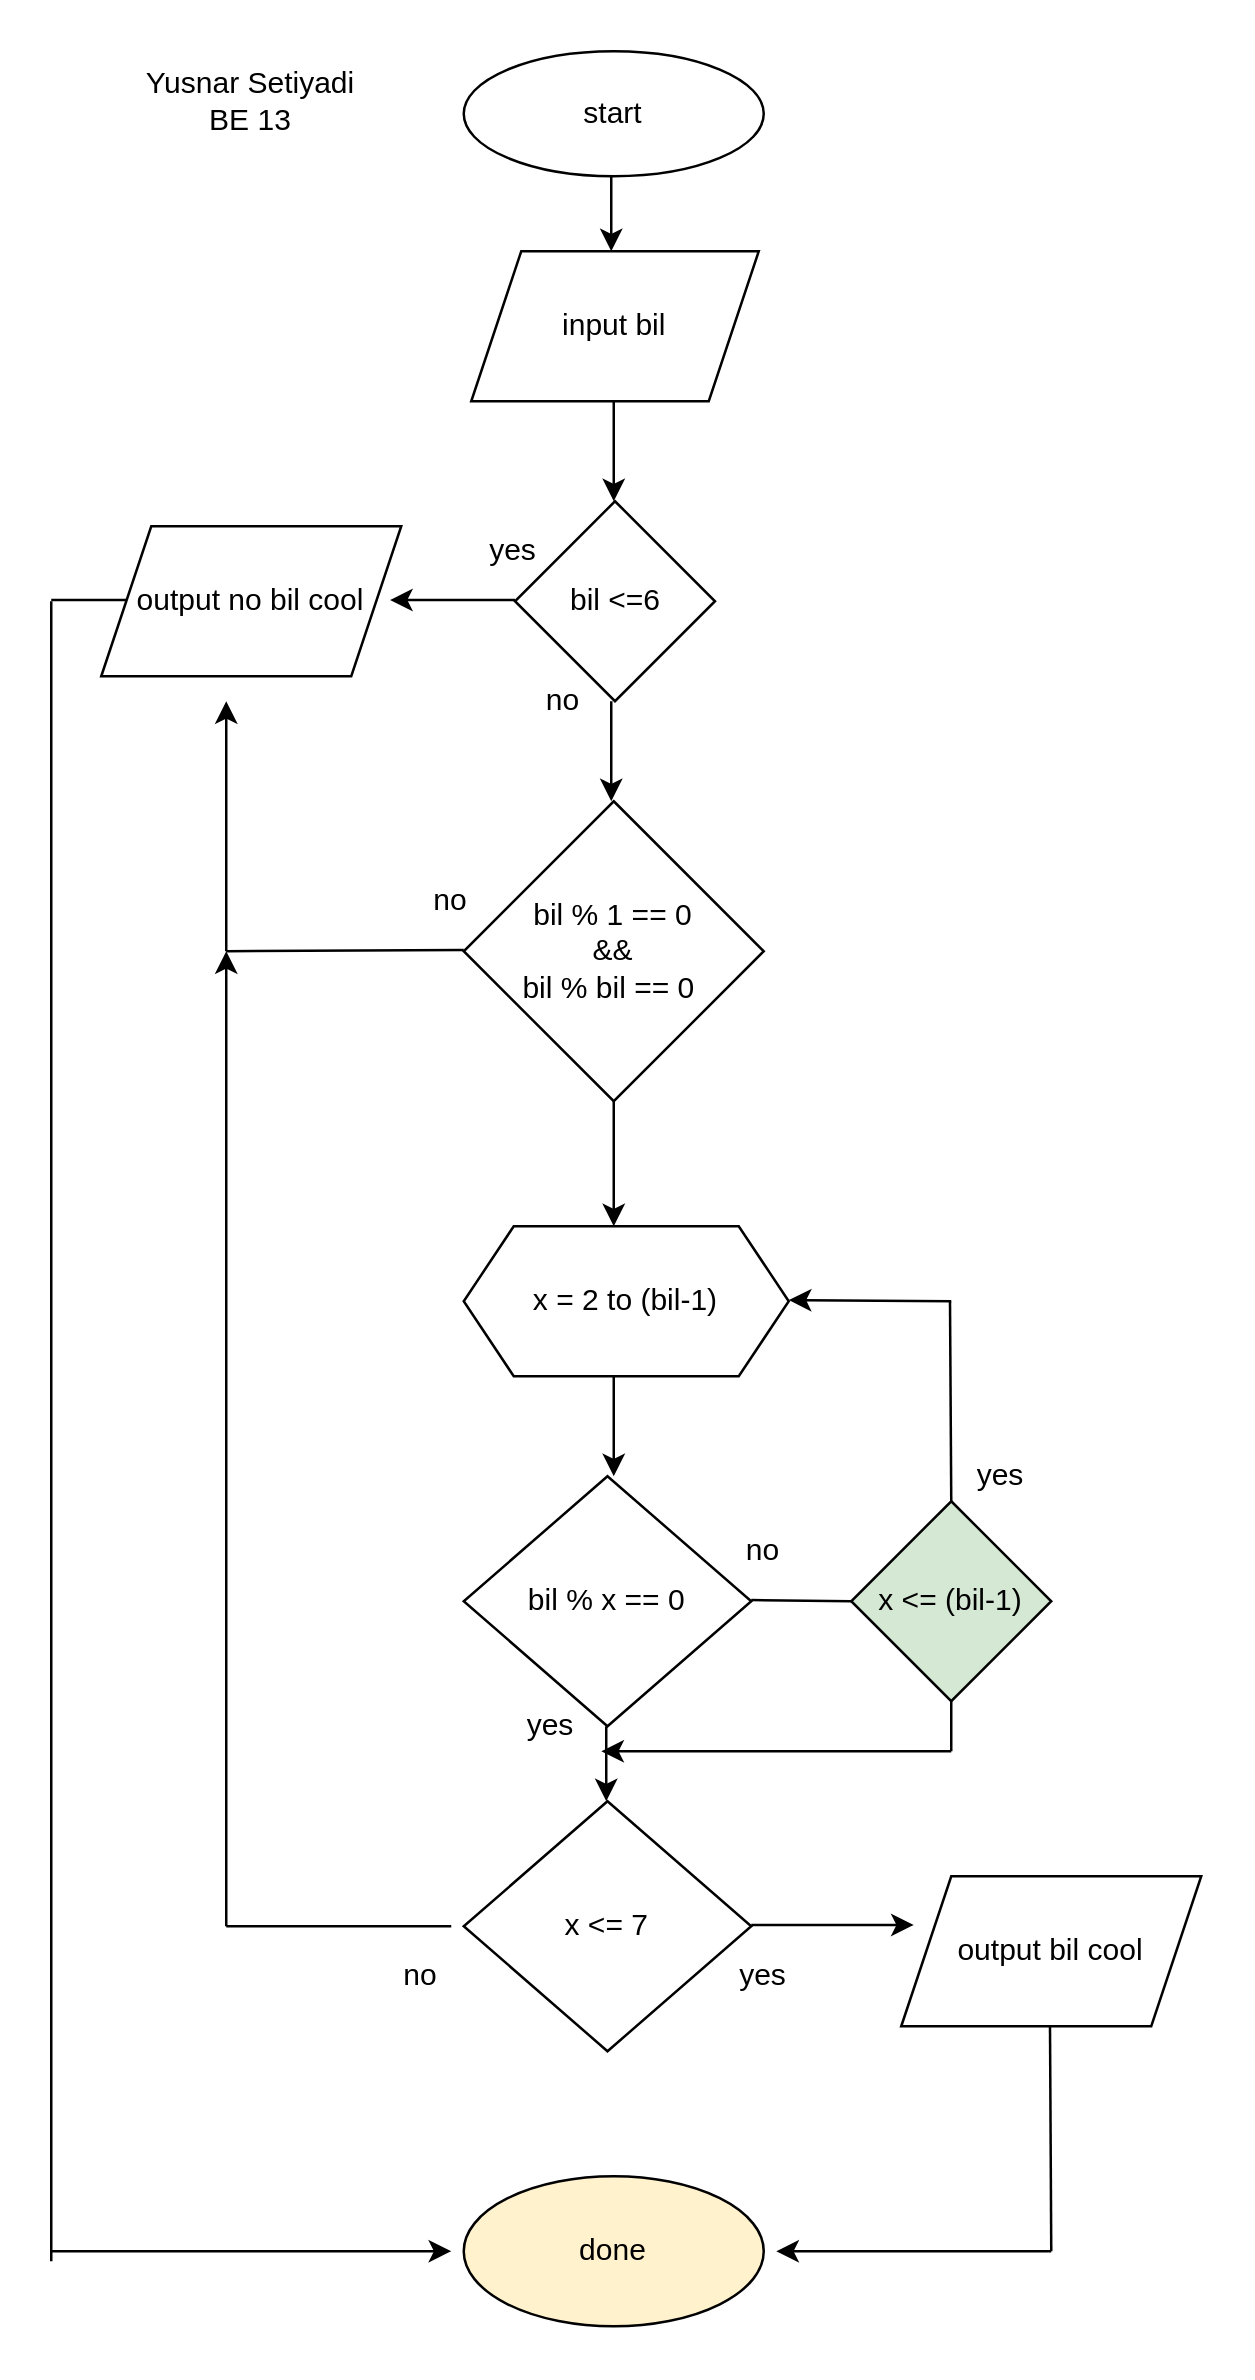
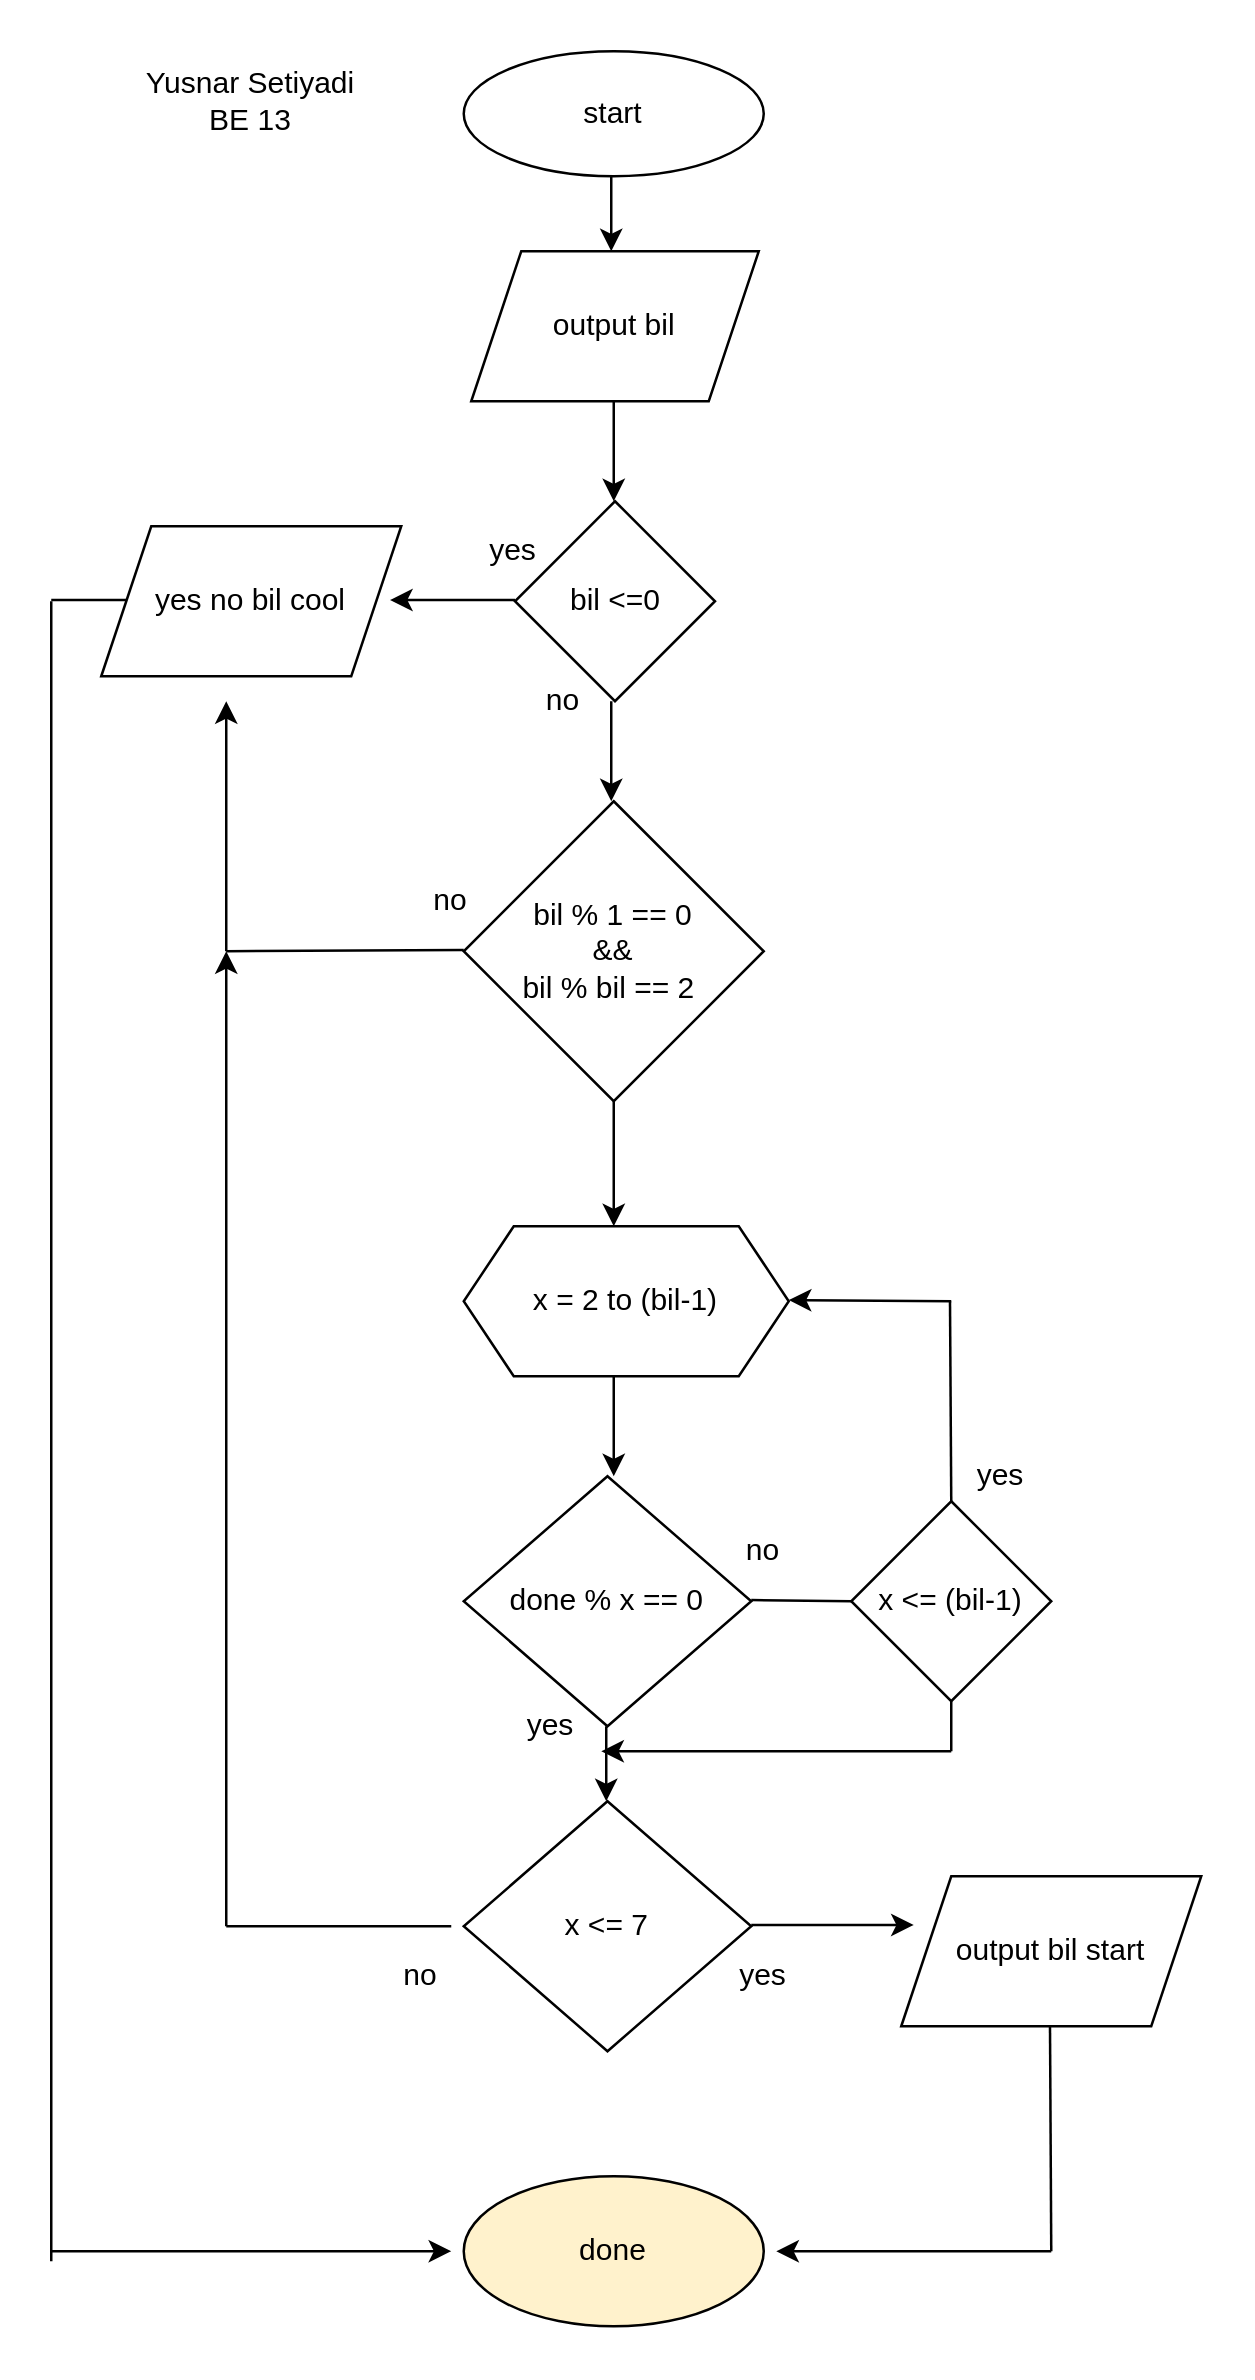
  <mxCell id="0" />
  <mxCell id="1" parent="0" />
  <mxCell id="2" value="start" style="ellipse;whiteSpace=wrap;html=1;" parent="1" vertex="1"><mxGeometry x="185" y="20" width="120" height="50" as="geometry" /></mxCell>
  <mxCell id="3" value="" style="endArrow=classic;html=1;" parent="1" edge="1"><mxGeometry width="50" height="50" relative="1" as="geometry"><mxPoint x="244" y="70" as="sourcePoint" /><mxPoint x="244" y="100" as="targetPoint" /></mxGeometry></mxCell>
- <mxCell id="4" value="input bil" style="shape=parallelogram;perimeter=parallelogramPerimeter;whiteSpace=wrap;html=1;fixedSize=1;" parent="1" vertex="1"><mxGeometry x="188" y="100" width="115" height="60" as="geometry" /></mxCell>
+ <mxCell id="4" value="output bil" style="shape=parallelogram;perimeter=parallelogramPerimeter;whiteSpace=wrap;html=1;fixedSize=1;" parent="1" vertex="1"><mxGeometry x="188" y="100" width="115" height="60" as="geometry" /></mxCell>
  <mxCell id="5" value="" style="endArrow=classic;html=1;" parent="1" edge="1"><mxGeometry width="50" height="50" relative="1" as="geometry"><mxPoint x="245" y="160" as="sourcePoint" /><mxPoint x="245" y="200" as="targetPoint" /></mxGeometry></mxCell>
- <mxCell id="6" value="bil % x == 0" style="rhombus;whiteSpace=wrap;html=1;" parent="1" vertex="1"><mxGeometry x="185" y="590" width="115" height="100" as="geometry" /></mxCell>
+ <mxCell id="6" value="done % x == 0" style="rhombus;whiteSpace=wrap;html=1;" parent="1" vertex="1"><mxGeometry x="185" y="590" width="115" height="100" as="geometry" /></mxCell>
  <mxCell id="7" value="x = 2 to (bil-1)" style="shape=hexagon;perimeter=hexagonPerimeter2;whiteSpace=wrap;html=1;fixedSize=1;" parent="1" vertex="1"><mxGeometry x="185" y="490" width="130" height="60" as="geometry" /></mxCell>
  <mxCell id="8" value="" style="endArrow=classic;html=1;" parent="1" edge="1"><mxGeometry width="50" height="50" relative="1" as="geometry"><mxPoint x="245" y="550" as="sourcePoint" /><mxPoint x="245" y="590" as="targetPoint" /></mxGeometry></mxCell>
- <mxCell id="9" value="output bil cool" style="shape=parallelogram;perimeter=parallelogramPerimeter;whiteSpace=wrap;html=1;fixedSize=1;" parent="1" vertex="1"><mxGeometry x="360" y="750" width="120" height="60" as="geometry" /></mxCell>
+ <mxCell id="9" value="output bil start" style="shape=parallelogram;perimeter=parallelogramPerimeter;whiteSpace=wrap;html=1;fixedSize=1;" parent="1" vertex="1"><mxGeometry x="360" y="750" width="120" height="60" as="geometry" /></mxCell>
  <mxCell id="10" value="done" style="ellipse;whiteSpace=wrap;html=1;fillColor=#fff2cc;" parent="1" vertex="1"><mxGeometry x="185" y="870" width="120" height="60" as="geometry" /></mxCell>
  <mxCell id="11" value="" style="endArrow=none;html=1;" parent="1" edge="1"><mxGeometry width="50" height="50" relative="1" as="geometry"><mxPoint x="300" y="639.5" as="sourcePoint" /><mxPoint x="340" y="640" as="targetPoint" /></mxGeometry></mxCell>
  <mxCell id="12" value="" style="endArrow=none;html=1;exitX=0.5;exitY=0;exitDx=0;exitDy=0;" parent="1" edge="1" source="40"><mxGeometry width="50" height="50" relative="1" as="geometry"><mxPoint x="379.5" y="560" as="sourcePoint" /><mxPoint x="379.5" y="520" as="targetPoint" /></mxGeometry></mxCell>
  <mxCell id="13" value="" style="endArrow=classic;html=1;" parent="1" edge="1"><mxGeometry width="50" height="50" relative="1" as="geometry"><mxPoint x="380" y="520" as="sourcePoint" /><mxPoint x="315" y="519.5" as="targetPoint" /></mxGeometry></mxCell>
  <mxCell id="14" value="Yusnar Setiyadi&lt;br&gt;BE 13" style="text;html=1;strokeColor=none;fillColor=none;align=center;verticalAlign=middle;whiteSpace=wrap;rounded=0;" parent="1" vertex="1"><mxGeometry x="45" y="30" width="110" height="20" as="geometry" /></mxCell>
- <mxCell id="15" value="bil &amp;lt;=6" style="rhombus;whiteSpace=wrap;html=1;" parent="1" vertex="1"><mxGeometry x="205.5" y="200" width="80" height="80" as="geometry" /></mxCell>
+ <mxCell id="15" value="bil &amp;lt;=0" style="rhombus;whiteSpace=wrap;html=1;" parent="1" vertex="1"><mxGeometry x="205.5" y="200" width="80" height="80" as="geometry" /></mxCell>
  <mxCell id="16" value="" style="endArrow=classic;html=1;" parent="1" edge="1"><mxGeometry width="50" height="50" relative="1" as="geometry"><mxPoint x="205.5" y="239.5" as="sourcePoint" /><mxPoint x="155.5" y="239.5" as="targetPoint" /></mxGeometry></mxCell>
- <mxCell id="17" value="output no bil cool" style="shape=parallelogram;perimeter=parallelogramPerimeter;whiteSpace=wrap;html=1;fixedSize=1;" parent="1" vertex="1"><mxGeometry x="40" y="210" width="120" height="60" as="geometry" /></mxCell>
+ <mxCell id="17" value="yes no bil cool" style="shape=parallelogram;perimeter=parallelogramPerimeter;whiteSpace=wrap;html=1;fixedSize=1;" parent="1" vertex="1"><mxGeometry x="40" y="210" width="120" height="60" as="geometry" /></mxCell>
  <mxCell id="18" value="yes" style="text;html=1;strokeColor=none;fillColor=none;align=center;verticalAlign=middle;whiteSpace=wrap;rounded=0;" parent="1" vertex="1"><mxGeometry x="185" y="210" width="40" height="20" as="geometry" /></mxCell>
  <mxCell id="19" value="no" style="text;html=1;strokeColor=none;fillColor=none;align=center;verticalAlign=middle;whiteSpace=wrap;rounded=0;" parent="1" vertex="1"><mxGeometry x="205" y="270" width="40" height="20" as="geometry" /></mxCell>
  <mxCell id="20" value="" style="endArrow=classic;html=1;" parent="1" edge="1"><mxGeometry width="50" height="50" relative="1" as="geometry"><mxPoint x="245" y="440" as="sourcePoint" /><mxPoint x="245" y="490" as="targetPoint" /></mxGeometry></mxCell>
  <mxCell id="21" value="no" style="text;html=1;strokeColor=none;fillColor=none;align=center;verticalAlign=middle;whiteSpace=wrap;rounded=0;" parent="1" vertex="1"><mxGeometry x="285" y="610" width="40" height="20" as="geometry" /></mxCell>
  <mxCell id="22" value="" style="endArrow=classic;html=1;" parent="1" edge="1"><mxGeometry width="50" height="50" relative="1" as="geometry"><mxPoint x="244" y="280" as="sourcePoint" /><mxPoint x="244" y="320" as="targetPoint" /></mxGeometry></mxCell>
  <mxCell id="23" value="" style="endArrow=classic;html=1;" parent="1" edge="1"><mxGeometry width="50" height="50" relative="1" as="geometry"><mxPoint x="242" y="690" as="sourcePoint" /><mxPoint x="242" y="720" as="targetPoint" /></mxGeometry></mxCell>
  <mxCell id="24" value="x &amp;lt;= 7" style="rhombus;whiteSpace=wrap;html=1;" parent="1" vertex="1"><mxGeometry x="185" y="720" width="115" height="100" as="geometry" /></mxCell>
  <mxCell id="25" value="" style="endArrow=classic;html=1;" parent="1" edge="1"><mxGeometry width="50" height="50" relative="1" as="geometry"><mxPoint x="300" y="769.5" as="sourcePoint" /><mxPoint x="365" y="769.5" as="targetPoint" /></mxGeometry></mxCell>
- <mxCell id="26" value="&lt;span&gt;bil % 1 == 0&lt;/span&gt;&lt;br&gt;&lt;span&gt;&amp;amp;&amp;amp;&lt;/span&gt;&lt;br&gt;&lt;span&gt;bil % bil == 0&amp;nbsp;&lt;/span&gt;" style="rhombus;whiteSpace=wrap;html=1;" parent="1" vertex="1"><mxGeometry x="185" y="320" width="120" height="120" as="geometry" /></mxCell>
+ <mxCell id="26" value="&lt;span&gt;bil % 1 == 0&lt;/span&gt;&lt;br&gt;&lt;span&gt;&amp;amp;&amp;amp;&lt;/span&gt;&lt;br&gt;&lt;span&gt;bil % bil == 2&amp;nbsp;&lt;/span&gt;" style="rhombus;whiteSpace=wrap;html=1;" parent="1" vertex="1"><mxGeometry x="185" y="320" width="120" height="120" as="geometry" /></mxCell>
  <mxCell id="27" value="" style="endArrow=none;html=1;" parent="1" edge="1"><mxGeometry width="50" height="50" relative="1" as="geometry"><mxPoint x="90" y="380" as="sourcePoint" /><mxPoint x="185" y="379.5" as="targetPoint" /></mxGeometry></mxCell>
  <mxCell id="28" value="" style="endArrow=classic;html=1;" parent="1" edge="1"><mxGeometry width="50" height="50" relative="1" as="geometry"><mxPoint x="90" y="380" as="sourcePoint" /><mxPoint x="90" y="280" as="targetPoint" /></mxGeometry></mxCell>
  <mxCell id="29" value="no" style="text;html=1;strokeColor=none;fillColor=none;align=center;verticalAlign=middle;whiteSpace=wrap;rounded=0;" parent="1" vertex="1"><mxGeometry x="160" y="350" width="40" height="20" as="geometry" /></mxCell>
  <mxCell id="30" value="yes" style="text;html=1;strokeColor=none;fillColor=none;align=center;verticalAlign=middle;whiteSpace=wrap;rounded=0;" parent="1" vertex="1"><mxGeometry x="200" y="680" width="40" height="20" as="geometry" /></mxCell>
  <mxCell id="31" value="yes" style="text;html=1;strokeColor=none;fillColor=none;align=center;verticalAlign=middle;whiteSpace=wrap;rounded=0;" parent="1" vertex="1"><mxGeometry x="285" y="780" width="40" height="20" as="geometry" /></mxCell>
  <mxCell id="32" value="" style="endArrow=classic;html=1;" parent="1" edge="1"><mxGeometry width="50" height="50" relative="1" as="geometry"><mxPoint x="90" y="770" as="sourcePoint" /><mxPoint x="90" y="380" as="targetPoint" /></mxGeometry></mxCell>
  <mxCell id="33" value="" style="endArrow=none;html=1;" parent="1" edge="1"><mxGeometry width="50" height="50" relative="1" as="geometry"><mxPoint x="90" y="770" as="sourcePoint" /><mxPoint x="180" y="770" as="targetPoint" /></mxGeometry></mxCell>
  <mxCell id="34" value="no" style="text;html=1;strokeColor=none;fillColor=none;align=center;verticalAlign=middle;whiteSpace=wrap;rounded=0;" parent="1" vertex="1"><mxGeometry x="148" y="780" width="40" height="20" as="geometry" /></mxCell>
  <mxCell id="35" value="" style="endArrow=none;html=1;" parent="1" edge="1"><mxGeometry width="50" height="50" relative="1" as="geometry"><mxPoint x="420" y="900" as="sourcePoint" /><mxPoint x="419.5" y="810" as="targetPoint" /></mxGeometry></mxCell>
  <mxCell id="36" value="" style="endArrow=none;html=1;" parent="1" edge="1"><mxGeometry width="50" height="50" relative="1" as="geometry"><mxPoint x="20" y="239.5" as="sourcePoint" /><mxPoint x="50" y="239.5" as="targetPoint" /></mxGeometry></mxCell>
  <mxCell id="37" value="" style="endArrow=none;html=1;" parent="1" edge="1"><mxGeometry width="50" height="50" relative="1" as="geometry"><mxPoint x="20" y="904" as="sourcePoint" /><mxPoint x="20" y="240" as="targetPoint" /></mxGeometry></mxCell>
  <mxCell id="38" value="" style="endArrow=classic;html=1;" parent="1" edge="1"><mxGeometry width="50" height="50" relative="1" as="geometry"><mxPoint x="20" y="900" as="sourcePoint" /><mxPoint x="180" y="900" as="targetPoint" /></mxGeometry></mxCell>
  <mxCell id="39" value="" style="endArrow=classic;html=1;" parent="1" edge="1"><mxGeometry width="50" height="50" relative="1" as="geometry"><mxPoint x="420" y="900" as="sourcePoint" /><mxPoint x="310" y="900" as="targetPoint" /></mxGeometry></mxCell>
- <mxCell id="40" value="x &amp;lt;= (bil-1)" style="rhombus;whiteSpace=wrap;html=1;fillColor=#d5e8d4;" vertex="1" parent="1"><mxGeometry x="340" y="600" width="80" height="80" as="geometry" /></mxCell>
+ <mxCell id="40" value="x &amp;lt;= (bil-1)" style="rhombus;whiteSpace=wrap;html=1;" vertex="1" parent="1"><mxGeometry x="340" y="600" width="80" height="80" as="geometry" /></mxCell>
  <mxCell id="41" value="yes" style="text;html=1;strokeColor=none;fillColor=none;align=center;verticalAlign=middle;whiteSpace=wrap;rounded=0;" vertex="1" parent="1"><mxGeometry x="380" y="580" width="40" height="20" as="geometry" /></mxCell>
  <mxCell id="42" value="" style="endArrow=none;html=1;" edge="1" parent="1"><mxGeometry width="50" height="50" relative="1" as="geometry"><mxPoint x="380" y="700" as="sourcePoint" /><mxPoint x="380" y="680" as="targetPoint" /></mxGeometry></mxCell>
  <mxCell id="43" value="" style="endArrow=classic;html=1;" edge="1" parent="1"><mxGeometry width="50" height="50" relative="1" as="geometry"><mxPoint x="380" y="700" as="sourcePoint" /><mxPoint x="240" y="700" as="targetPoint" /></mxGeometry></mxCell>
